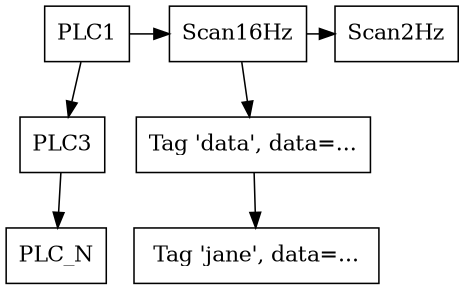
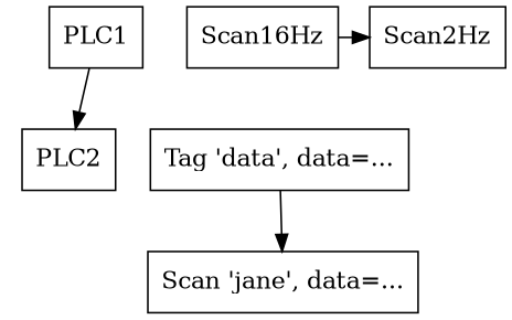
  digraph {
    node [shape=box]
    PLC1
    n2 [label=Scan16Hz]
    n3 [label=Scan2Hz]
-   PLC2 [label=PLC3]
+   PLC2
    n5 [label="Tag 'data', data=..."]
-   PLC_N
-   "Tag 'jane', data=..."
+   "Tag 'jane', data=..." [label="Scan 'jane', data=..."]
    subgraph sub_1 {
      rank=same
      PLC1
      n2
      n3
    }
-   PLC1 -> n2
    PLC1 -> PLC2
    n2 -> n3
-   n2 -> n5
-   PLC2 -> PLC_N
    n5 -> "Tag 'jane', data=..."
  }
